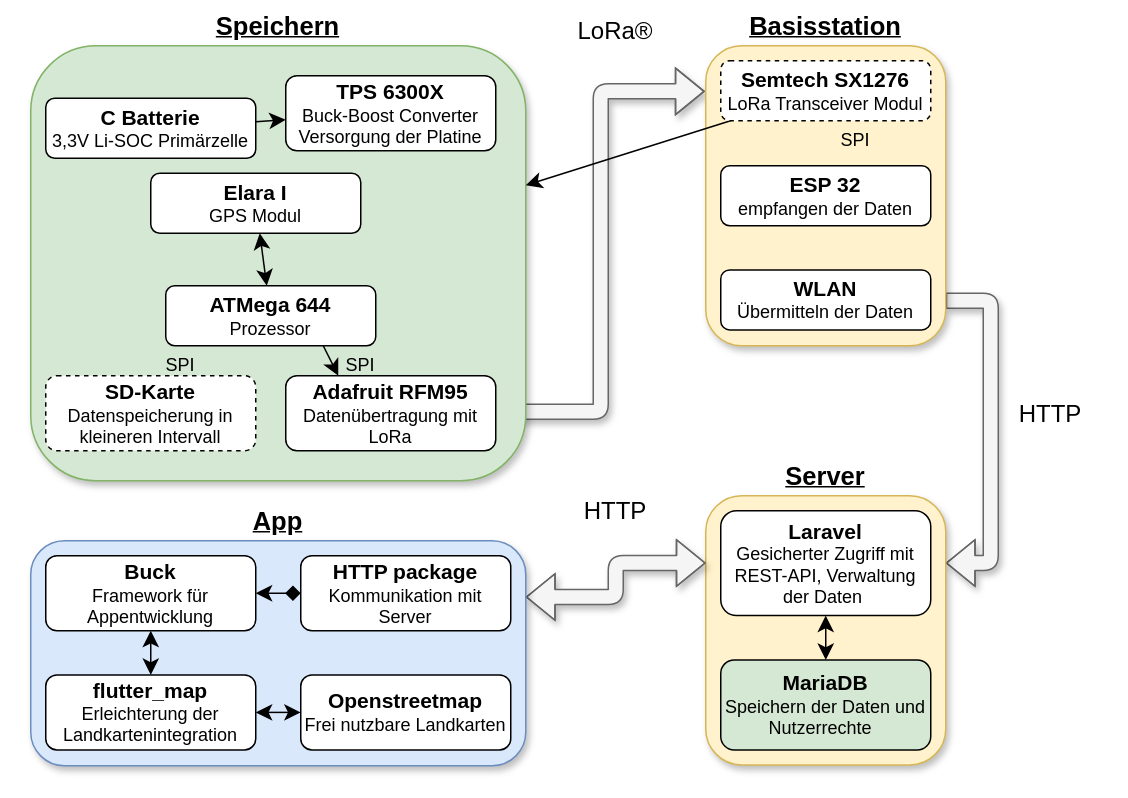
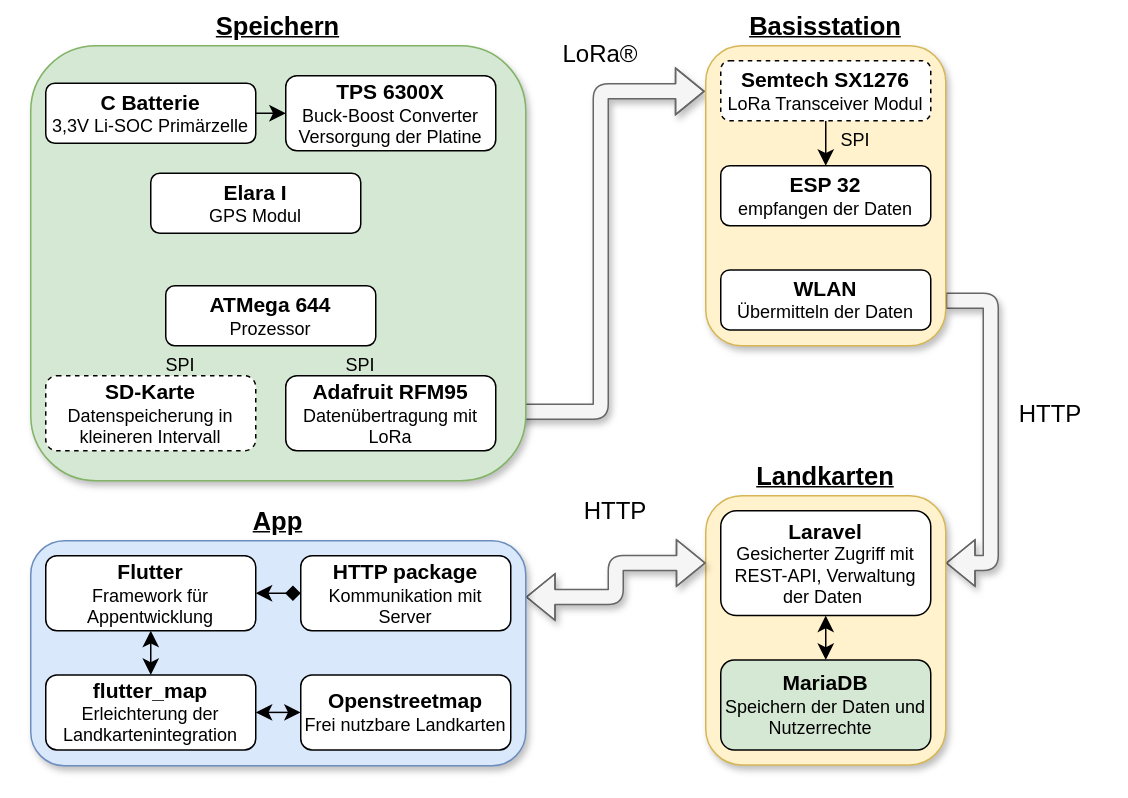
  <mxCell id="0" />
  <mxCell id="1" parent="0" />
  <mxCell id="2" style="edgeStyle=elbowEdgeStyle;rounded=1;orthogonalLoop=1;jettySize=auto;html=1;entryX=-0.004;entryY=0.152;entryDx=0;entryDy=0;fontSize=12;shape=flexArrow;shadow=1;fillColor=#f5f5f5;strokeColor=#666666;entryPerimeter=0;" edge="1" parent="1" target="5"><mxGeometry relative="1" as="geometry"><mxPoint x="330" y="274" as="sourcePoint" /><Array as="points"><mxPoint x="400" y="170" /><mxPoint x="350" y="170" /></Array></mxGeometry></mxCell>
  <mxCell id="3" value="Speichern" style="rounded=1;whiteSpace=wrap;html=1;labelPosition=center;verticalLabelPosition=top;align=center;verticalAlign=bottom;fontSize=17;fontStyle=5;shadow=1;fillColor=#d5e8d4;strokeColor=#82b366;" vertex="1" parent="1"><mxGeometry x="20" y="30" width="330" height="290" as="geometry" /></mxCell>
  <mxCell id="4" style="edgeStyle=elbowEdgeStyle;rounded=1;orthogonalLoop=1;jettySize=auto;html=1;entryX=1;entryY=0.25;entryDx=0;entryDy=0;fontSize=12;shape=flexArrow;fillColor=#f5f5f5;strokeColor=#666666;shadow=1;exitX=1;exitY=0.85;exitDx=0;exitDy=0;exitPerimeter=0;" edge="1" parent="1" source="5" target="6"><mxGeometry relative="1" as="geometry"><Array as="points"><mxPoint x="660" y="280" /></Array><mxPoint x="660" y="250" as="sourcePoint" /></mxGeometry></mxCell>
  <mxCell id="5" value="Basisstation" style="rounded=1;whiteSpace=wrap;html=1;labelPosition=center;verticalLabelPosition=top;align=center;verticalAlign=bottom;fontSize=17;fontStyle=5;shadow=1;fillColor=#fff2cc;strokeColor=#d6b656;" vertex="1" parent="1"><mxGeometry x="470" y="30" width="160" height="200" as="geometry" /></mxCell>
- <mxCell id="6" value="&lt;font style=&quot;font-size: 17px;&quot;&gt;&lt;b&gt;&lt;u&gt;Server&lt;/u&gt;&lt;/b&gt;&lt;/font&gt;" style="rounded=1;whiteSpace=wrap;html=1;labelPosition=center;verticalLabelPosition=top;align=center;verticalAlign=bottom;fillColor=#fff2cc;strokeColor=#d6b656;shadow=1;" vertex="1" parent="1"><mxGeometry x="470" y="330" width="160" height="179.43" as="geometry" /></mxCell>
+ <mxCell id="6" value="&lt;font style=&quot;font-size: 17px;&quot;&gt;&lt;b&gt;&lt;u&gt;Landkarten&lt;/u&gt;&lt;/b&gt;&lt;/font&gt;" style="rounded=1;whiteSpace=wrap;html=1;labelPosition=center;verticalLabelPosition=top;align=center;verticalAlign=bottom;fillColor=#fff2cc;strokeColor=#d6b656;shadow=1;" vertex="1" parent="1"><mxGeometry x="470" y="330" width="160" height="179.43" as="geometry" /></mxCell>
  <mxCell id="7" style="edgeStyle=elbowEdgeStyle;rounded=1;orthogonalLoop=1;jettySize=auto;html=1;entryX=0;entryY=0.25;entryDx=0;entryDy=0;fontSize=12;shape=flexArrow;startArrow=block;shadow=1;exitX=1;exitY=0.25;exitDx=0;exitDy=0;fillColor=#f5f5f5;strokeColor=#666666;" edge="1" parent="1" source="8" target="6"><mxGeometry relative="1" as="geometry" /></mxCell>
  <mxCell id="8" value="App" style="rounded=1;whiteSpace=wrap;html=1;labelPosition=center;verticalLabelPosition=top;align=center;verticalAlign=bottom;fillColor=#dae8fc;strokeColor=#6c8ebf;shadow=1;fontSize=17;fontStyle=5" vertex="1" parent="1"><mxGeometry x="20" y="360" width="330" height="150" as="geometry" /></mxCell>
- <mxCell id="9" style="rounded=0;orthogonalLoop=1;jettySize=auto;html=1;entryX=0.25;entryY=0;entryDx=0;entryDy=0;fontSize=12;startSize=8;endSize=8;elbow=vertical;exitX=0.75;exitY=1;exitDx=0;exitDy=0;" edge="1" parent="1" source="10" target="14"><mxGeometry relative="1" as="geometry"><mxPoint x="179.998" y="219.43" as="sourcePoint" /><mxPoint x="240.28" y="260" as="targetPoint" /></mxGeometry></mxCell>
  <mxCell id="10" value="&lt;b style=&quot;font-size: 14px;&quot;&gt;ATMega 644&lt;br&gt;&lt;/b&gt;Prozessor" style="rounded=1;whiteSpace=wrap;html=1;" vertex="1" parent="1"><mxGeometry x="110" y="190" width="140" height="40" as="geometry" /></mxCell>
- <mxCell id="11" style="edgeStyle=none;curved=1;rounded=0;orthogonalLoop=1;jettySize=auto;html=1;fontSize=12;startSize=8;endSize=8;startArrow=classic;startFill=1;" edge="1" parent="1" source="12" target="10"><mxGeometry relative="1" as="geometry" /></mxCell>
  <mxCell id="12" value="&lt;b style=&quot;font-size: 14px;&quot;&gt;Elara I&lt;br&gt;&lt;/b&gt;GPS Modul" style="rounded=1;whiteSpace=wrap;html=1;" vertex="1" parent="1"><mxGeometry x="100" y="115" width="140" height="40" as="geometry" /></mxCell>
  <mxCell id="13" value="&lt;span style=&quot;font-size: 14px;&quot;&gt;&lt;b&gt;SD-Karte&lt;br&gt;&lt;/b&gt;&lt;/span&gt;Datenspeicherung in&lt;br&gt;kleineren Intervall" style="rounded=1;whiteSpace=wrap;html=1;dashed=1;" vertex="1" parent="1"><mxGeometry x="30" y="250" width="140" height="50" as="geometry" /></mxCell>
  <mxCell id="14" value="&lt;span style=&quot;font-size: 14px;&quot;&gt;&lt;b&gt;Adafruit RFM95&lt;br&gt;&lt;/b&gt;&lt;/span&gt;Datenübertragung mit LoRa" style="rounded=1;whiteSpace=wrap;html=1;" vertex="1" parent="1"><mxGeometry x="190" y="250" width="140" height="50" as="geometry" /></mxCell>
  <mxCell id="15" value="&lt;span style=&quot;font-size: 14px;&quot;&gt;&lt;b&gt;WLAN&lt;br&gt;&lt;/b&gt;&lt;/span&gt;Übermitteln der Daten" style="rounded=1;whiteSpace=wrap;html=1;" vertex="1" parent="1"><mxGeometry x="480" y="179.43" width="140" height="40" as="geometry" /></mxCell>
  <mxCell id="16" value="&lt;span style=&quot;font-size: 14px;&quot;&gt;&lt;b&gt;ESP 32&lt;/b&gt;&lt;/span&gt;&lt;br&gt;empfangen der Daten" style="rounded=1;whiteSpace=wrap;html=1;" vertex="1" parent="1"><mxGeometry x="480" y="110" width="140" height="40" as="geometry" /></mxCell>
- <mxCell id="17" style="edgeStyle=none;curved=1;rounded=0;orthogonalLoop=1;jettySize=auto;html=1;fontSize=12;startSize=8;endSize=8;" edge="1" parent="1" source="18" target="3"><mxGeometry relative="1" as="geometry" /></mxCell>
+ <mxCell id="17" style="edgeStyle=none;curved=1;rounded=0;orthogonalLoop=1;jettySize=auto;html=1;fontSize=12;startSize=8;endSize=8;" edge="1" parent="1" source="18" target="16"><mxGeometry relative="1" as="geometry" /></mxCell>
  <mxCell id="18" value="&lt;span style=&quot;font-size: 14px;&quot;&gt;&lt;b&gt;Semtech SX1276&lt;br&gt;&lt;/b&gt;&lt;/span&gt;LoRa Transceiver Modul" style="rounded=1;whiteSpace=wrap;html=1;dashed=1;" vertex="1" parent="1"><mxGeometry x="480" y="40" width="140" height="40" as="geometry" /></mxCell>
  <mxCell id="19" style="edgeStyle=none;curved=1;rounded=0;orthogonalLoop=1;jettySize=auto;html=1;exitX=0.5;exitY=1;exitDx=0;exitDy=0;fontSize=12;startSize=8;endSize=8;" edge="1" parent="1" source="5" target="5"><mxGeometry relative="1" as="geometry" /></mxCell>
  <mxCell id="20" style="edgeStyle=none;curved=1;rounded=0;orthogonalLoop=1;jettySize=auto;html=1;entryX=0.5;entryY=0;entryDx=0;entryDy=0;fontSize=12;startSize=8;endSize=8;startArrow=classic;startFill=1;" edge="1" parent="1" source="21" target="23"><mxGeometry relative="1" as="geometry" /></mxCell>
  <mxCell id="21" value="&lt;span style=&quot;font-size: 14px;&quot;&gt;&lt;b&gt;Laravel&lt;br&gt;&lt;/b&gt;&lt;/span&gt;Gesicherter Zugriff mit REST-API, Verwaltung der Daten&amp;nbsp;" style="rounded=1;whiteSpace=wrap;html=1;" vertex="1" parent="1"><mxGeometry x="480" y="340" width="140" height="69.9" as="geometry" /></mxCell>
  <mxCell id="22" style="edgeStyle=none;curved=1;rounded=0;orthogonalLoop=1;jettySize=auto;html=1;exitX=0.5;exitY=1;exitDx=0;exitDy=0;fontSize=12;startSize=8;endSize=8;" edge="1" parent="1" source="6" target="6"><mxGeometry relative="1" as="geometry" /></mxCell>
  <mxCell id="23" value="&lt;span style=&quot;font-size: 14px;&quot;&gt;&lt;b&gt;MariaDB&lt;br&gt;&lt;/b&gt;&lt;/span&gt;Speichern der Daten und Nutzerrechte&amp;nbsp;&amp;nbsp;" style="rounded=1;whiteSpace=wrap;html=1;fillColor=#d5e8d4;" vertex="1" parent="1"><mxGeometry x="480" y="439.43" width="140" height="60" as="geometry" /></mxCell>
  <mxCell id="24" value="" style="edgeStyle=none;curved=1;rounded=0;orthogonalLoop=1;jettySize=auto;html=1;fontSize=12;startSize=8;endSize=8;" edge="1" parent="1" source="25" target="26"><mxGeometry relative="1" as="geometry" /></mxCell>
- <mxCell id="25" value="&lt;span style=&quot;font-size: 14px;&quot;&gt;&lt;b&gt;C Batterie&lt;br&gt;&lt;/b&gt;&lt;/span&gt;3,3V Li-SOC Primärzelle" style="rounded=1;whiteSpace=wrap;html=1;" vertex="1" parent="1"><mxGeometry x="30" y="65" width="140" height="40" as="geometry" /></mxCell>
+ <mxCell id="25" value="&lt;span style=&quot;font-size: 14px;&quot;&gt;&lt;b&gt;C Batterie&lt;br&gt;&lt;/b&gt;&lt;/span&gt;3,3V Li-SOC Primärzelle" style="rounded=1;whiteSpace=wrap;html=1;" vertex="1" parent="1"><mxGeometry x="30" y="55" width="140" height="40" as="geometry" /></mxCell>
  <mxCell id="26" value="&lt;span style=&quot;font-size: 14px;&quot;&gt;&lt;b&gt;TPS 6300X&lt;br&gt;&lt;/b&gt;&lt;/span&gt;Buck-Boost Converter&lt;br&gt;Versorgung der Platine" style="rounded=1;whiteSpace=wrap;html=1;" vertex="1" parent="1"><mxGeometry x="190" y="50" width="140" height="50" as="geometry" /></mxCell>
- <mxCell id="27" value="LoRa®" style="text;html=1;align=center;verticalAlign=middle;whiteSpace=wrap;rounded=0;fontSize=16;" vertex="1" parent="1"><mxGeometry x="380" y="5" width="60" height="30" as="geometry" /></mxCell>
+ <mxCell id="27" value="LoRa®" style="text;html=1;align=center;verticalAlign=middle;whiteSpace=wrap;rounded=0;fontSize=16;" vertex="1" parent="1"><mxGeometry x="370" y="20" width="60" height="30" as="geometry" /></mxCell>
  <mxCell id="28" value="SPI" style="text;html=1;align=center;verticalAlign=middle;whiteSpace=wrap;rounded=0;fontSize=12;" vertex="1" parent="1"><mxGeometry x="210" y="235" width="60" height="15" as="geometry" /></mxCell>
  <mxCell id="29" value="SPI" style="text;html=1;align=center;verticalAlign=middle;whiteSpace=wrap;rounded=0;fontSize=12;" vertex="1" parent="1"><mxGeometry x="90" y="235" width="60" height="15" as="geometry" /></mxCell>
  <mxCell id="30" value="SPI" style="text;html=1;align=center;verticalAlign=middle;whiteSpace=wrap;rounded=0;fontSize=12;" vertex="1" parent="1"><mxGeometry x="540" y="85" width="60" height="15" as="geometry" /></mxCell>
  <mxCell id="31" value="" style="edgeStyle=none;curved=1;rounded=0;orthogonalLoop=1;jettySize=auto;html=1;fontSize=12;startSize=8;endSize=8;startArrow=classic;startFill=1;endArrow=diamond;" edge="1" parent="1" source="33" target="34"><mxGeometry relative="1" as="geometry" /></mxCell>
  <mxCell id="32" value="" style="edgeStyle=none;curved=1;rounded=0;orthogonalLoop=1;jettySize=auto;html=1;fontSize=12;startSize=8;endSize=8;startArrow=classic;startFill=1;" edge="1" parent="1" source="33" target="36"><mxGeometry relative="1" as="geometry" /></mxCell>
- <mxCell id="33" value="&lt;span style=&quot;font-size: 14px;&quot;&gt;&lt;b&gt;Buck&lt;br&gt;&lt;/b&gt;&lt;/span&gt;Framework für Appentwicklung" style="rounded=1;whiteSpace=wrap;html=1;" vertex="1" parent="1"><mxGeometry x="30" y="370" width="140" height="50" as="geometry" /></mxCell>
+ <mxCell id="33" value="&lt;span style=&quot;font-size: 14px;&quot;&gt;&lt;b&gt;Flutter&lt;br&gt;&lt;/b&gt;&lt;/span&gt;Framework für Appentwicklung" style="rounded=1;whiteSpace=wrap;html=1;" vertex="1" parent="1"><mxGeometry x="30" y="370" width="140" height="50" as="geometry" /></mxCell>
  <mxCell id="34" value="&lt;b style=&quot;font-size: 14px;&quot;&gt;HTTP package&lt;br&gt;&lt;/b&gt;Kommunikation mit Server" style="rounded=1;whiteSpace=wrap;html=1;" vertex="1" parent="1"><mxGeometry x="200" y="370" width="140" height="50" as="geometry" /></mxCell>
  <mxCell id="35" value="" style="edgeStyle=none;curved=1;rounded=0;orthogonalLoop=1;jettySize=auto;html=1;fontSize=12;startSize=8;endSize=8;startArrow=classic;startFill=1;" edge="1" parent="1" source="36" target="37"><mxGeometry relative="1" as="geometry" /></mxCell>
  <mxCell id="36" value="&lt;span style=&quot;font-size: 14px;&quot;&gt;&lt;b&gt;flutter_map&lt;br&gt;&lt;/b&gt;&lt;/span&gt;Erleichterung der Landkartenintegration" style="rounded=1;whiteSpace=wrap;html=1;" vertex="1" parent="1"><mxGeometry x="30" y="449.43" width="140" height="50" as="geometry" /></mxCell>
  <mxCell id="37" value="&lt;span style=&quot;font-size: 14px;&quot;&gt;&lt;b&gt;Openstreetmap&lt;br&gt;&lt;/b&gt;&lt;/span&gt;Frei nutzbare Landkarten" style="rounded=1;whiteSpace=wrap;html=1;" vertex="1" parent="1"><mxGeometry x="200" y="449.43" width="140" height="50" as="geometry" /></mxCell>
  <mxCell id="38" value="HTTP" style="text;html=1;align=center;verticalAlign=middle;whiteSpace=wrap;rounded=0;fontSize=16;" vertex="1" parent="1"><mxGeometry x="670" y="260" width="60" height="30" as="geometry" /></mxCell>
  <mxCell id="39" value="HTTP" style="text;html=1;align=center;verticalAlign=middle;whiteSpace=wrap;rounded=0;fontSize=16;" vertex="1" parent="1"><mxGeometry x="380" y="330" width="60" height="20" as="geometry" /></mxCell>
